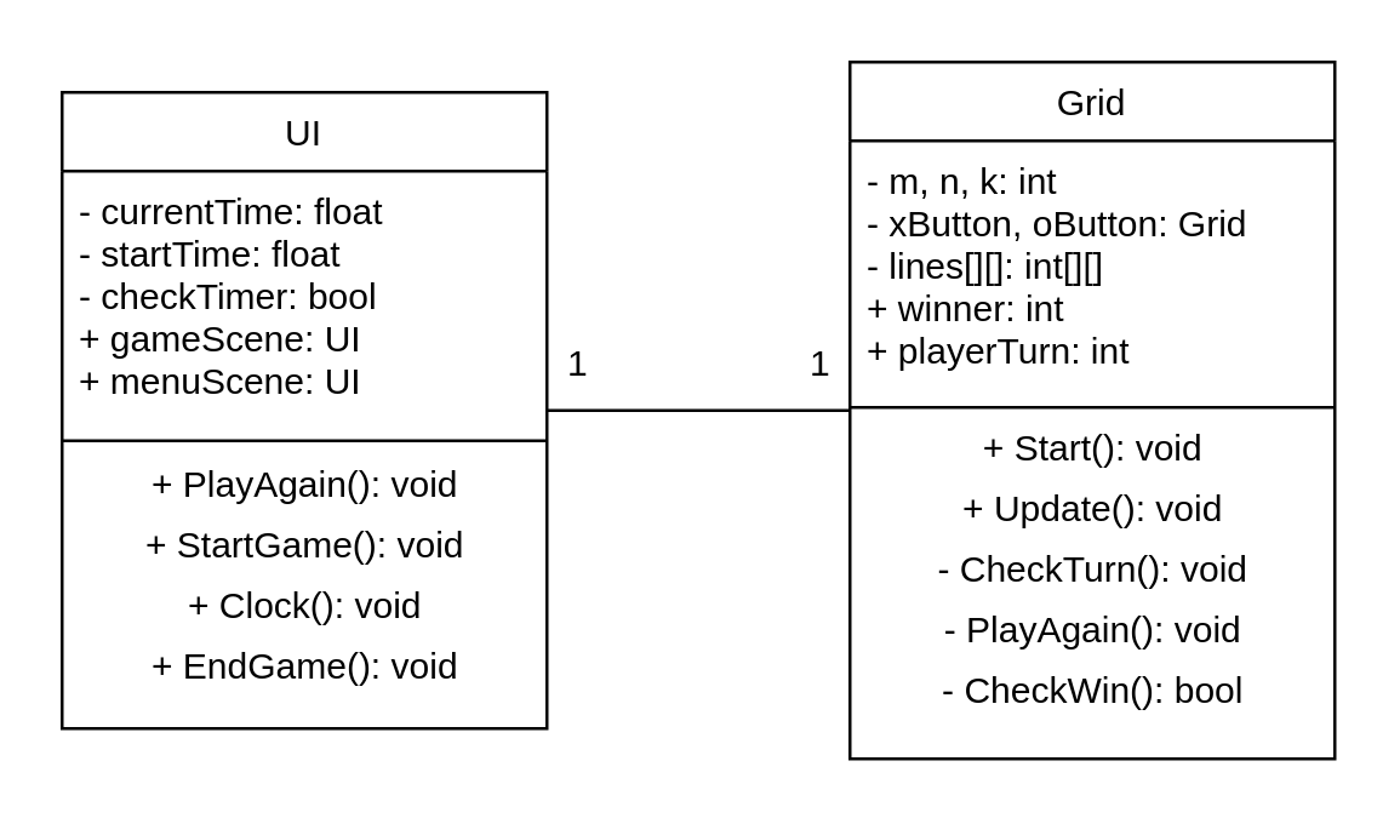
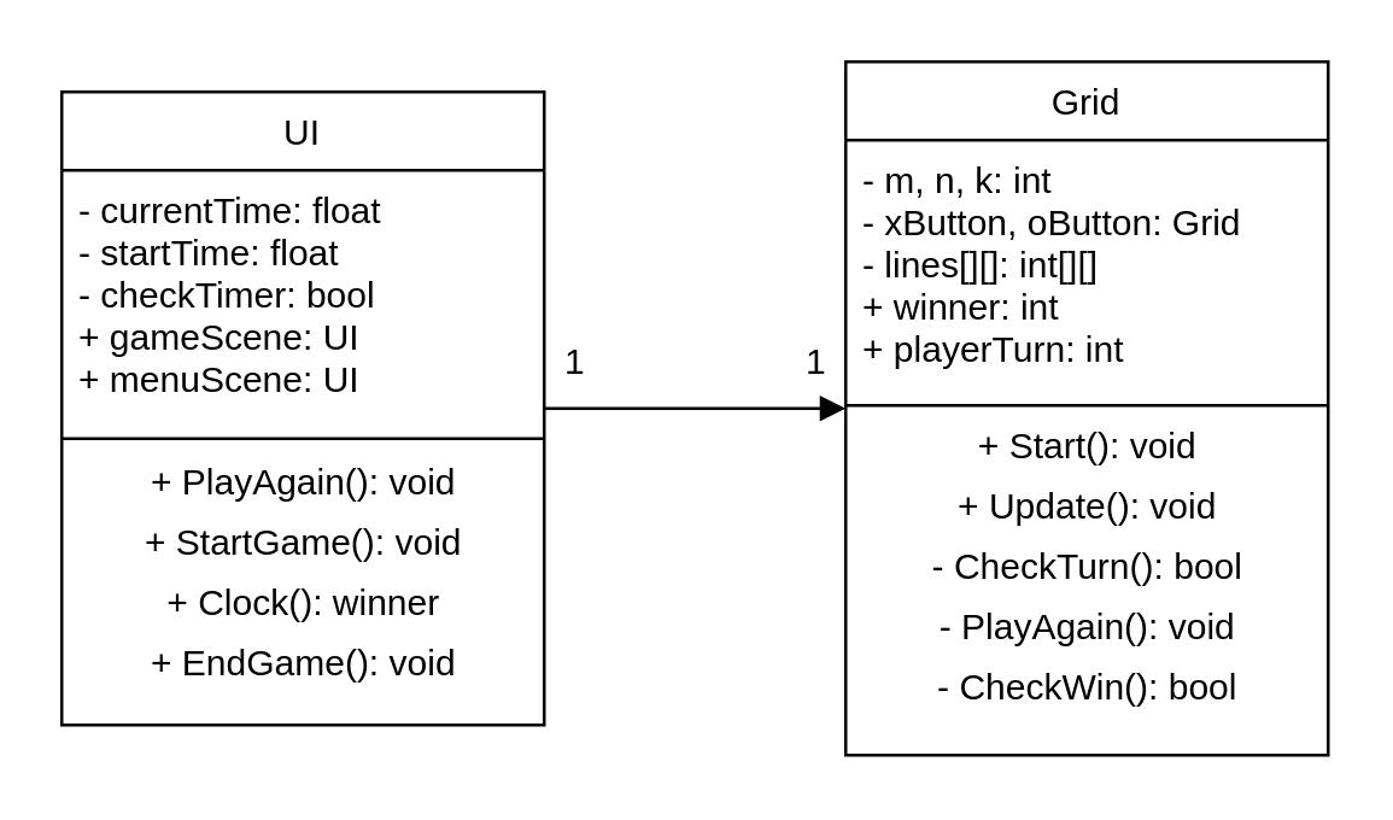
  <mxCell id="0" />
  <mxCell id="1" parent="0" />
  <mxCell id="2" value="UI" style="swimlane;fontStyle=0;align=center;verticalAlign=top;childLayout=stackLayout;horizontal=1;startSize=26;horizontalStack=0;resizeParent=1;resizeLast=0;collapsible=1;marginBottom=0;rounded=0;shadow=0;strokeWidth=1;" parent="1" vertex="1"><mxGeometry x="20" y="30" width="160" height="210" as="geometry"><mxRectangle x="130" y="380" width="160" height="26" as="alternateBounds" /></mxGeometry></mxCell>
  <mxCell id="3" value="- currentTime: float&#10;- startTime: float&#10;- checkTimer: bool&#10;+ gameScene: UI&#10;+ menuScene: UI" style="text;align=left;verticalAlign=top;spacingLeft=4;spacingRight=4;overflow=hidden;rotatable=0;points=[[0,0.5],[1,0.5]];portConstraint=eastwest;" parent="2" vertex="1"><mxGeometry y="26" width="160" height="84" as="geometry" /></mxCell>
  <mxCell id="4" value="" style="line;html=1;strokeWidth=1;align=left;verticalAlign=middle;spacingTop=-1;spacingLeft=3;spacingRight=3;rotatable=0;labelPosition=right;points=[];portConstraint=eastwest;" parent="2" vertex="1"><mxGeometry y="110" width="160" height="10" as="geometry" /></mxCell>
  <mxCell id="5" value="+ PlayAgain(): void" style="text;html=1;align=center;verticalAlign=middle;resizable=0;points=[];autosize=1;" parent="2" vertex="1"><mxGeometry y="120" width="160" height="20" as="geometry" /></mxCell>
  <mxCell id="6" value="+ StartGame(): void" style="text;html=1;align=center;verticalAlign=middle;resizable=0;points=[];autosize=1;" parent="2" vertex="1"><mxGeometry y="140" width="160" height="20" as="geometry" /></mxCell>
- <mxCell id="7" value="+ Clock(): void" style="text;html=1;align=center;verticalAlign=middle;resizable=0;points=[];autosize=1;" parent="2" vertex="1"><mxGeometry y="160" width="160" height="20" as="geometry" /></mxCell>
+ <mxCell id="7" value="+ Clock(): winner" style="text;html=1;align=center;verticalAlign=middle;resizable=0;points=[];autosize=1;" parent="2" vertex="1"><mxGeometry y="160" width="160" height="20" as="geometry" /></mxCell>
  <mxCell id="8" value="+ EndGame(): void" style="text;html=1;align=center;verticalAlign=middle;resizable=0;points=[];autosize=1;" parent="2" vertex="1"><mxGeometry y="180" width="160" height="20" as="geometry" /></mxCell>
  <mxCell id="9" value="Grid" style="swimlane;fontStyle=0;align=center;verticalAlign=top;childLayout=stackLayout;horizontal=1;startSize=26;horizontalStack=0;resizeParent=1;resizeLast=0;collapsible=1;marginBottom=0;rounded=0;shadow=0;strokeWidth=1;" parent="1" vertex="1"><mxGeometry x="280" y="20" width="160" height="230" as="geometry"><mxRectangle x="550" y="140" width="160" height="26" as="alternateBounds" /></mxGeometry></mxCell>
  <mxCell id="10" value="- m, n, k: int&#10;- xButton, oButton: Grid&#10;- lines[][]: int[][]&#10;+ winner: int&#10;+ playerTurn: int" style="text;align=left;verticalAlign=top;spacingLeft=4;spacingRight=4;overflow=hidden;rotatable=0;points=[[0,0.5],[1,0.5]];portConstraint=eastwest;" parent="9" vertex="1"><mxGeometry y="26" width="160" height="84" as="geometry" /></mxCell>
  <mxCell id="11" value="" style="line;html=1;strokeWidth=1;align=left;verticalAlign=middle;spacingTop=-1;spacingLeft=3;spacingRight=3;rotatable=0;labelPosition=right;points=[];portConstraint=eastwest;" parent="9" vertex="1"><mxGeometry y="110" width="160" height="8" as="geometry" /></mxCell>
  <mxCell id="12" value="+ Start(): void" style="text;html=1;align=center;verticalAlign=middle;resizable=0;points=[];autosize=1;" parent="9" vertex="1"><mxGeometry y="118" width="160" height="20" as="geometry" /></mxCell>
  <mxCell id="13" value="+ Update(): void" style="text;html=1;align=center;verticalAlign=middle;resizable=0;points=[];autosize=1;" parent="9" vertex="1"><mxGeometry y="138" width="160" height="20" as="geometry" /></mxCell>
- <mxCell id="14" value="- CheckTurn(): void" style="text;html=1;align=center;verticalAlign=middle;resizable=0;points=[];autosize=1;" parent="9" vertex="1"><mxGeometry y="158" width="160" height="20" as="geometry" /></mxCell>
+ <mxCell id="14" value="- CheckTurn(): bool" style="text;html=1;align=center;verticalAlign=middle;resizable=0;points=[];autosize=1;" parent="9" vertex="1"><mxGeometry y="158" width="160" height="20" as="geometry" /></mxCell>
  <mxCell id="15" value="- PlayAgain(): void" style="text;html=1;align=center;verticalAlign=middle;resizable=0;points=[];autosize=1;" parent="9" vertex="1"><mxGeometry y="178" width="160" height="20" as="geometry" /></mxCell>
  <mxCell id="16" value="- CheckWin(): bool" style="text;html=1;align=center;verticalAlign=middle;resizable=0;points=[];autosize=1;" parent="9" vertex="1"><mxGeometry y="198" width="160" height="20" as="geometry" /></mxCell>
- <mxCell id="17" value="" style="endArrow=none;html=1;entryX=0;entryY=0.5;entryDx=0;entryDy=0;exitX=1;exitY=0.5;exitDx=0;exitDy=0;" parent="1" source="2" target="9" edge="1"><mxGeometry width="50" height="50" relative="1" as="geometry"><mxPoint x="240" y="273" as="sourcePoint" /><mxPoint x="290" y="223" as="targetPoint" /></mxGeometry></mxCell>
+ <mxCell id="17" value="" style="endArrow=block;html=1;entryX=0;entryY=0.5;entryDx=0;entryDy=0;exitX=1;exitY=0.5;exitDx=0;exitDy=0;" parent="1" source="2" target="9" edge="1"><mxGeometry width="50" height="50" relative="1" as="geometry"><mxPoint x="240" y="273" as="sourcePoint" /><mxPoint x="290" y="223" as="targetPoint" /></mxGeometry></mxCell>
  <mxCell id="18" value="1" style="text;html=1;align=center;verticalAlign=middle;resizable=0;points=[];autosize=1;" vertex="1" parent="1"><mxGeometry x="180" y="110" width="20" height="20" as="geometry" /></mxCell>
  <mxCell id="19" value="1" style="text;html=1;align=center;verticalAlign=middle;resizable=0;points=[];autosize=1;" vertex="1" parent="1"><mxGeometry x="260" y="110" width="20" height="20" as="geometry" /></mxCell>
